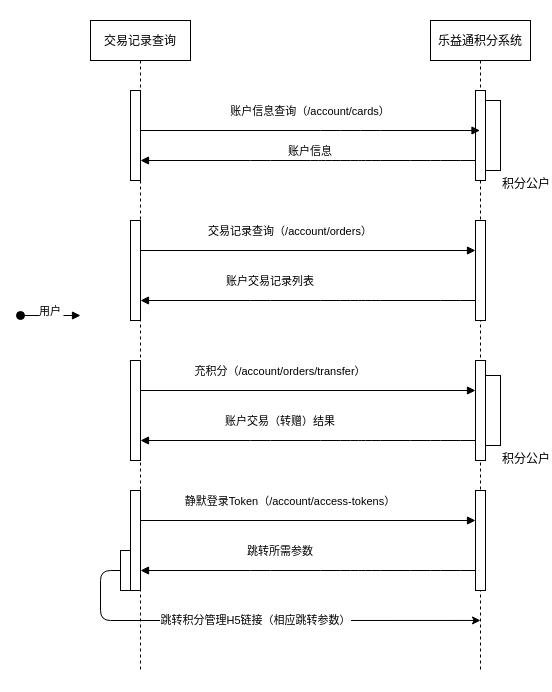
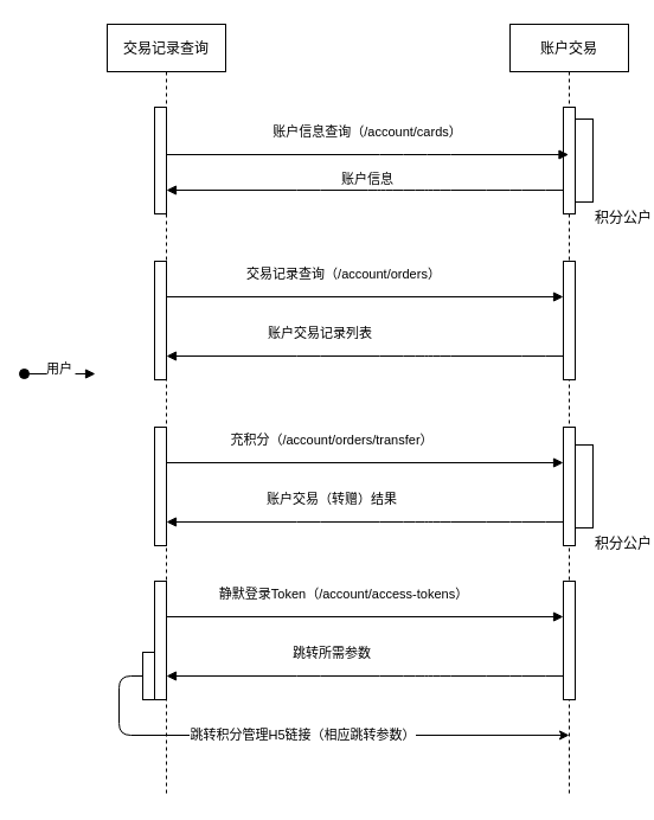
  <mxCell id="0" />
  <mxCell id="1" parent="0" />
  <mxCell id="2" value="交易记录查询" style="shape=umlLifeline;perimeter=lifelinePerimeter;container=1;collapsible=0;recursiveResize=0;rounded=0;shadow=0;strokeWidth=1;" parent="1" vertex="1"><mxGeometry x="90" y="20" width="100" height="650" as="geometry" /></mxCell>
  <mxCell id="3" value="" style="points=[];perimeter=orthogonalPerimeter;rounded=0;shadow=0;strokeWidth=1;" parent="2" vertex="1"><mxGeometry x="40" y="70" width="10" height="90" as="geometry" /></mxCell>
- <mxCell id="4" value="乐益通积分系统" style="shape=umlLifeline;perimeter=lifelinePerimeter;container=1;collapsible=0;recursiveResize=0;rounded=0;shadow=0;strokeWidth=1;" parent="1" vertex="1"><mxGeometry x="430" y="20" width="100" height="650" as="geometry" /></mxCell>
+ <mxCell id="4" value="账户交易" style="shape=umlLifeline;perimeter=lifelinePerimeter;container=1;collapsible=0;recursiveResize=0;rounded=0;shadow=0;strokeWidth=1;" parent="1" vertex="1"><mxGeometry x="430" y="20" width="100" height="650" as="geometry" /></mxCell>
  <mxCell id="5" value="" style="points=[];perimeter=orthogonalPerimeter;rounded=0;shadow=0;strokeWidth=1;" parent="4" vertex="1"><mxGeometry x="45" y="70" width="10" height="90" as="geometry" /></mxCell>
  <mxCell id="6" value="" style="points=[];perimeter=orthogonalPerimeter;rounded=0;shadow=0;strokeWidth=1;" vertex="1" parent="4"><mxGeometry x="45" y="200" width="10" height="100" as="geometry" /></mxCell>
  <mxCell id="7" value="" style="points=[];perimeter=orthogonalPerimeter;rounded=0;shadow=0;strokeWidth=1;" vertex="1" parent="4"><mxGeometry x="45" y="340" width="10" height="100" as="geometry" /></mxCell>
  <mxCell id="8" value="账户信息查询（/account/cards）" style="verticalAlign=bottom;endArrow=block;shadow=0;strokeWidth=1;" parent="1" source="3" target="4" edge="1"><mxGeometry x="0.002" y="10" relative="1" as="geometry"><mxPoint x="245" y="100" as="sourcePoint" /><Array as="points"><mxPoint x="330" y="130" /><mxPoint x="370" y="130" /></Array><mxPoint as="offset" /></mxGeometry></mxCell>
  <mxCell id="9" value="账户信息" style="verticalAlign=bottom;endArrow=block;shadow=0;strokeWidth=1;" parent="1" source="5" target="3" edge="1"><mxGeometry x="-0.012" relative="1" as="geometry"><mxPoint x="210" y="140" as="sourcePoint" /><mxPoint x="150" y="140" as="targetPoint" /><Array as="points"><mxPoint x="450" y="160" /><mxPoint x="420" y="160" /><mxPoint x="370" y="160" /><mxPoint x="360" y="160" /><mxPoint x="330" y="160" /><mxPoint x="320" y="160" /><mxPoint x="260" y="160" /></Array><mxPoint as="offset" /></mxGeometry></mxCell>
  <mxCell id="10" value="交易记录查询（/account/orders）" style="verticalAlign=bottom;endArrow=block;entryX=0;entryY=0;shadow=0;strokeWidth=1;" edge="1" parent="1"><mxGeometry x="-0.104" y="10" relative="1" as="geometry"><mxPoint x="140" y="250" as="sourcePoint" /><mxPoint x="475" y="250" as="targetPoint" /><mxPoint as="offset" /></mxGeometry></mxCell>
  <mxCell id="11" value="" style="points=[];perimeter=orthogonalPerimeter;rounded=0;shadow=0;strokeWidth=1;" vertex="1" parent="1"><mxGeometry x="130" y="220" width="10" height="100" as="geometry" /></mxCell>
  <mxCell id="12" value="账户交易记录列表" style="verticalAlign=bottom;endArrow=block;shadow=0;strokeWidth=1;" edge="1" parent="1"><mxGeometry x="0.224" y="-10" relative="1" as="geometry"><mxPoint x="475" y="300" as="sourcePoint" /><mxPoint x="140" y="300" as="targetPoint" /><Array as="points"><mxPoint x="450" y="300" /><mxPoint x="370" y="300" /><mxPoint x="360" y="300" /><mxPoint x="330" y="300" /><mxPoint x="260" y="300" /></Array><mxPoint as="offset" /></mxGeometry></mxCell>
  <mxCell id="13" value="静默登录Token（/account/access-tokens）" style="verticalAlign=bottom;endArrow=block;entryX=0;entryY=0;shadow=0;strokeWidth=1;" edge="1" parent="1"><mxGeometry x="-0.104" y="10" relative="1" as="geometry"><mxPoint x="140" y="520" as="sourcePoint" /><mxPoint x="475" y="520" as="targetPoint" /><mxPoint as="offset" /></mxGeometry></mxCell>
  <mxCell id="14" value="" style="points=[];perimeter=orthogonalPerimeter;rounded=0;shadow=0;strokeWidth=1;" vertex="1" parent="1"><mxGeometry x="130" y="360" width="10" height="100" as="geometry" /></mxCell>
  <mxCell id="15" value="账户交易（转赠）结果" style="verticalAlign=bottom;endArrow=block;shadow=0;strokeWidth=1;" edge="1" parent="1"><mxGeometry x="0.164" y="-10" relative="1" as="geometry"><mxPoint x="475" y="440" as="sourcePoint" /><mxPoint x="140" y="440" as="targetPoint" /><Array as="points"><mxPoint x="450" y="440" /><mxPoint x="420" y="440" /><mxPoint x="370" y="440" /><mxPoint x="360" y="440" /><mxPoint x="330" y="440" /><mxPoint x="260" y="440" /></Array><mxPoint as="offset" /></mxGeometry></mxCell>
  <mxCell id="16" value="" style="points=[];perimeter=orthogonalPerimeter;rounded=0;shadow=0;strokeWidth=1;" vertex="1" parent="1"><mxGeometry x="130" y="490" width="10" height="100" as="geometry" /></mxCell>
  <mxCell id="17" value="" style="points=[];perimeter=orthogonalPerimeter;rounded=0;shadow=0;strokeWidth=1;" vertex="1" parent="1"><mxGeometry x="475" y="490" width="10" height="100" as="geometry" /></mxCell>
  <mxCell id="18" value="跳转所需参数" style="verticalAlign=bottom;endArrow=block;shadow=0;strokeWidth=1;" edge="1" parent="1"><mxGeometry x="0.164" y="-10" relative="1" as="geometry"><mxPoint x="475" y="570" as="sourcePoint" /><mxPoint x="140" y="570" as="targetPoint" /><Array as="points"><mxPoint x="450" y="570" /><mxPoint x="420" y="570" /><mxPoint x="370" y="570" /><mxPoint x="360" y="570" /><mxPoint x="330" y="570" /><mxPoint x="260" y="570" /></Array><mxPoint as="offset" /></mxGeometry></mxCell>
  <mxCell id="19" value="充积分（/account/orders/transfer）" style="verticalAlign=bottom;endArrow=block;entryX=0;entryY=0;shadow=0;strokeWidth=1;" edge="1" parent="1"><mxGeometry x="-0.164" y="10" relative="1" as="geometry"><mxPoint x="140" y="390" as="sourcePoint" /><mxPoint x="475" y="390" as="targetPoint" /><mxPoint as="offset" /></mxGeometry></mxCell>
  <mxCell id="20" value="" style="points=[];perimeter=orthogonalPerimeter;rounded=0;shadow=0;strokeWidth=1;" vertex="1" parent="1"><mxGeometry x="120" y="550" width="10" height="40" as="geometry" /></mxCell>
  <mxCell id="21" value="&lt;font style=&quot;vertical-align: inherit&quot;&gt;&lt;font style=&quot;vertical-align: inherit&quot;&gt;&lt;font style=&quot;vertical-align: inherit&quot;&gt;&lt;font style=&quot;vertical-align: inherit&quot;&gt;&lt;font style=&quot;vertical-align: inherit&quot;&gt;&lt;font style=&quot;vertical-align: inherit&quot;&gt;跳转积分管理H5链接（相应跳转参数）&lt;/font&gt;&lt;/font&gt;&lt;/font&gt;&lt;/font&gt;&lt;/font&gt;&lt;/font&gt;" style="endArrow=classic;html=1;entryX=0.5;entryY=0.923;entryDx=0;entryDy=0;entryPerimeter=0;fontFamily=Helvetica;" edge="1" parent="1" target="4"><mxGeometry width="50" height="50" relative="1" as="geometry"><mxPoint x="120" y="570" as="sourcePoint" /><mxPoint x="70" y="630" as="targetPoint" /><Array as="points"><mxPoint x="100" y="570" /><mxPoint x="100" y="620" /><mxPoint x="290" y="620" /></Array></mxGeometry></mxCell>
  <mxCell id="22" value="用户" style="verticalAlign=bottom;startArrow=oval;endArrow=block;startSize=8;shadow=0;strokeWidth=1;" parent="1" edge="1"><mxGeometry y="-5" relative="1" as="geometry"><mxPoint x="20" y="315" as="sourcePoint" /><mxPoint x="80" y="315" as="targetPoint" /><mxPoint as="offset" /></mxGeometry></mxCell>
  <mxCell id="23" value="积分公户" style="points=[];perimeter=orthogonalPerimeter;rounded=0;shadow=0;strokeWidth=1;labelPosition=right;verticalLabelPosition=bottom;align=left;verticalAlign=top;direction=south;" vertex="1" parent="1"><mxGeometry x="485" y="375" width="15" height="70" as="geometry" /></mxCell>
  <mxCell id="24" value="积分公户" style="points=[];perimeter=orthogonalPerimeter;rounded=0;shadow=0;strokeWidth=1;labelPosition=right;verticalLabelPosition=bottom;align=left;verticalAlign=top;direction=south;" vertex="1" parent="1"><mxGeometry x="485" y="100" width="15" height="70" as="geometry" /></mxCell>
